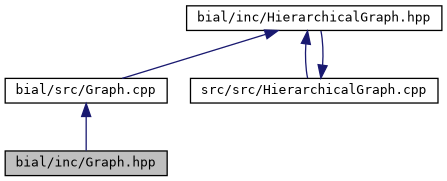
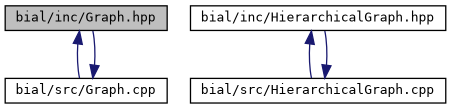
  digraph {
    fontname="DejaVu Sans Mono"
    node [color=black fillcolor=white fontname="DejaVu Sans Mono" fontsize=10 shape=record style=filled]
    edge [color=midnightblue dir=back fontname="DejaVu Sans Mono" fontsize=10 labelfontname=Helvetica labelfontsize=10 style=solid]
    n1 [fillcolor=grey75 fontcolor=black height=0.2 label="bial/inc/Graph.hpp" width=0.4]
    n2 [height=0.2 label="bial/src/Graph.cpp" width=0.4]
    n3 [height=0.2 label="bial/inc/HierarchicalGraph.hpp" width=0.4]
-   n4 [height=0.2 label="src/src/HierarchicalGraph.cpp" width=0.4]
-   n3 -> n2
+   n4 [height=0.2 label="bial/src/HierarchicalGraph.cpp" width=0.4]
+   n1 -> n2
    n2 -> n1
    n3 -> n4
    n4 -> n3
  }
